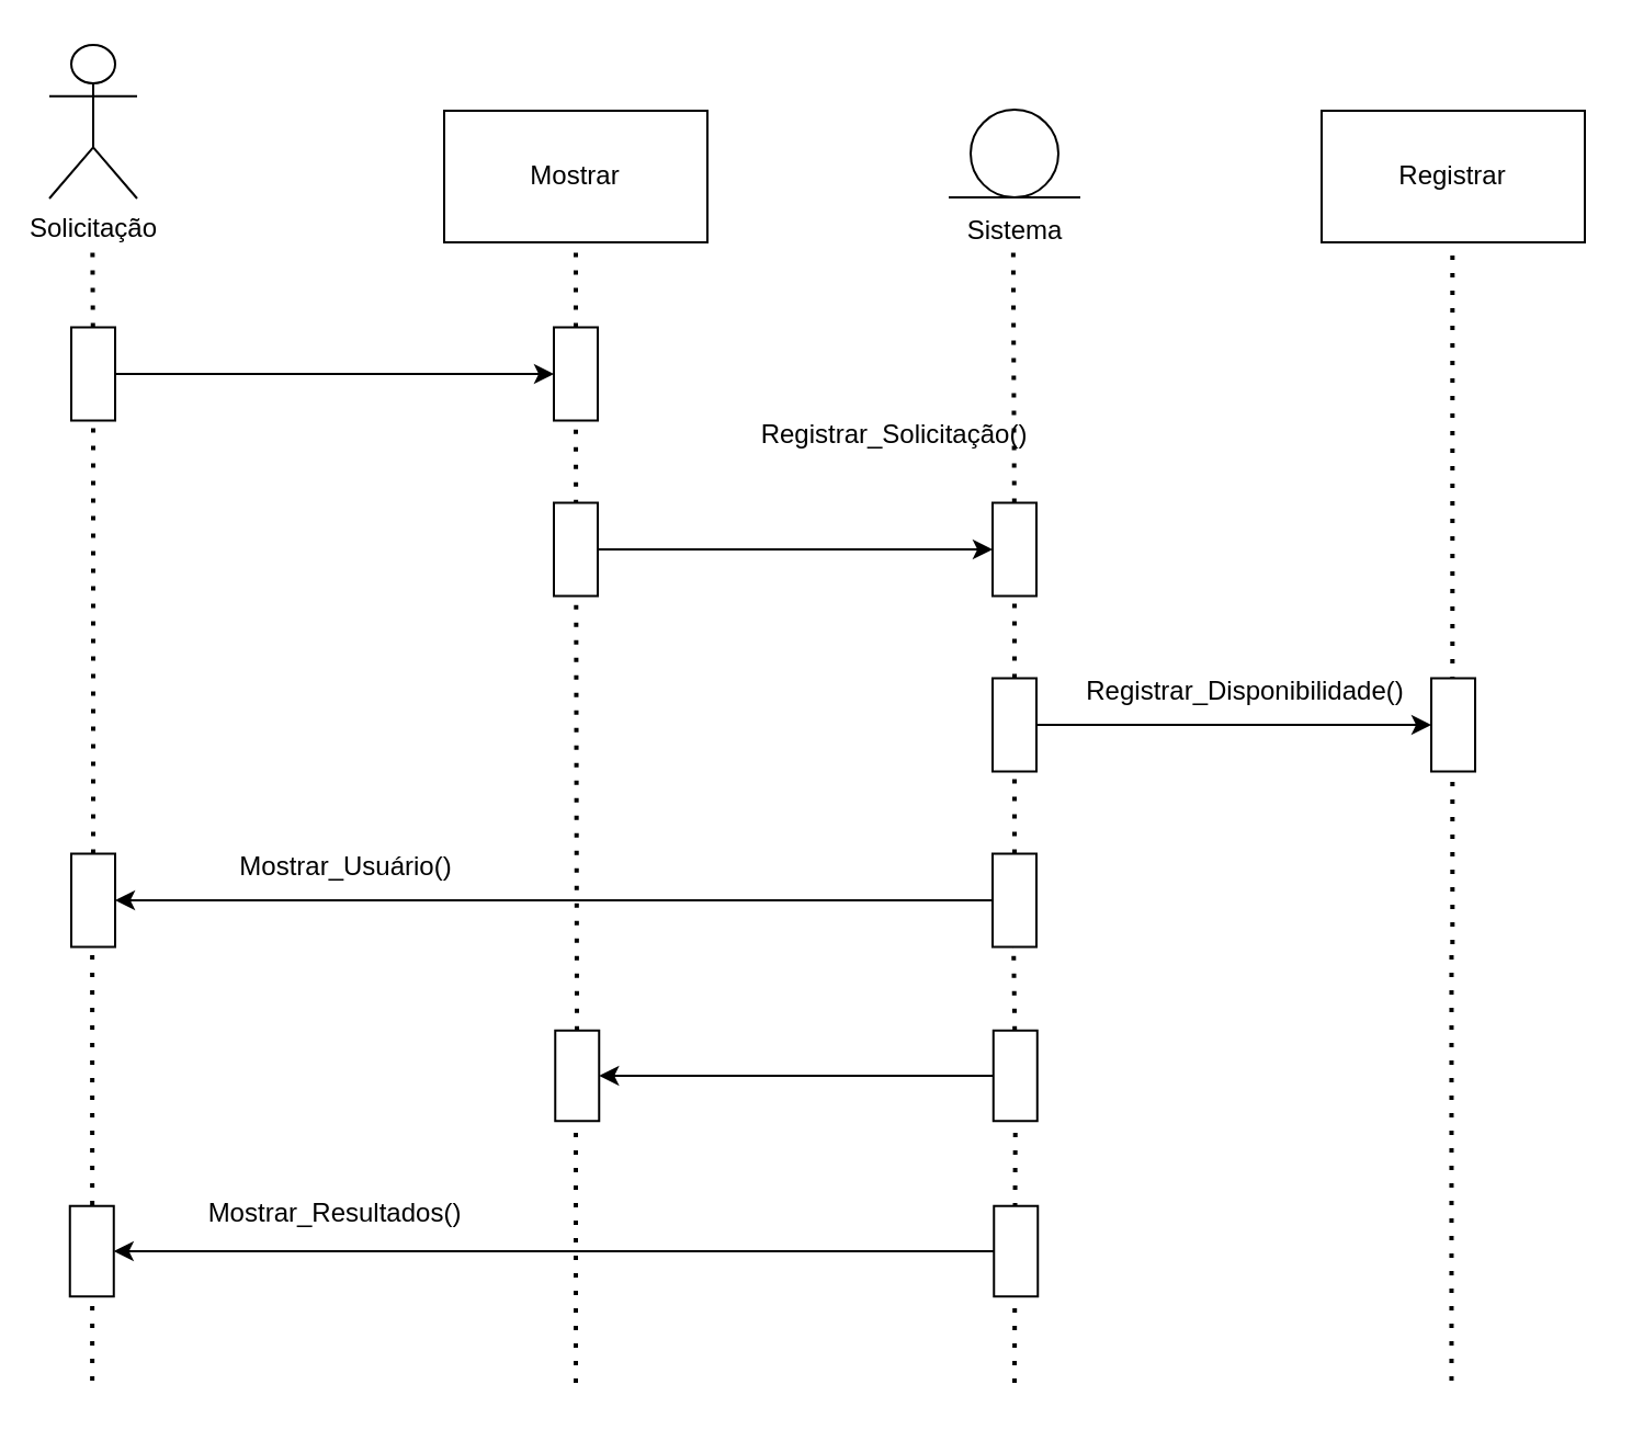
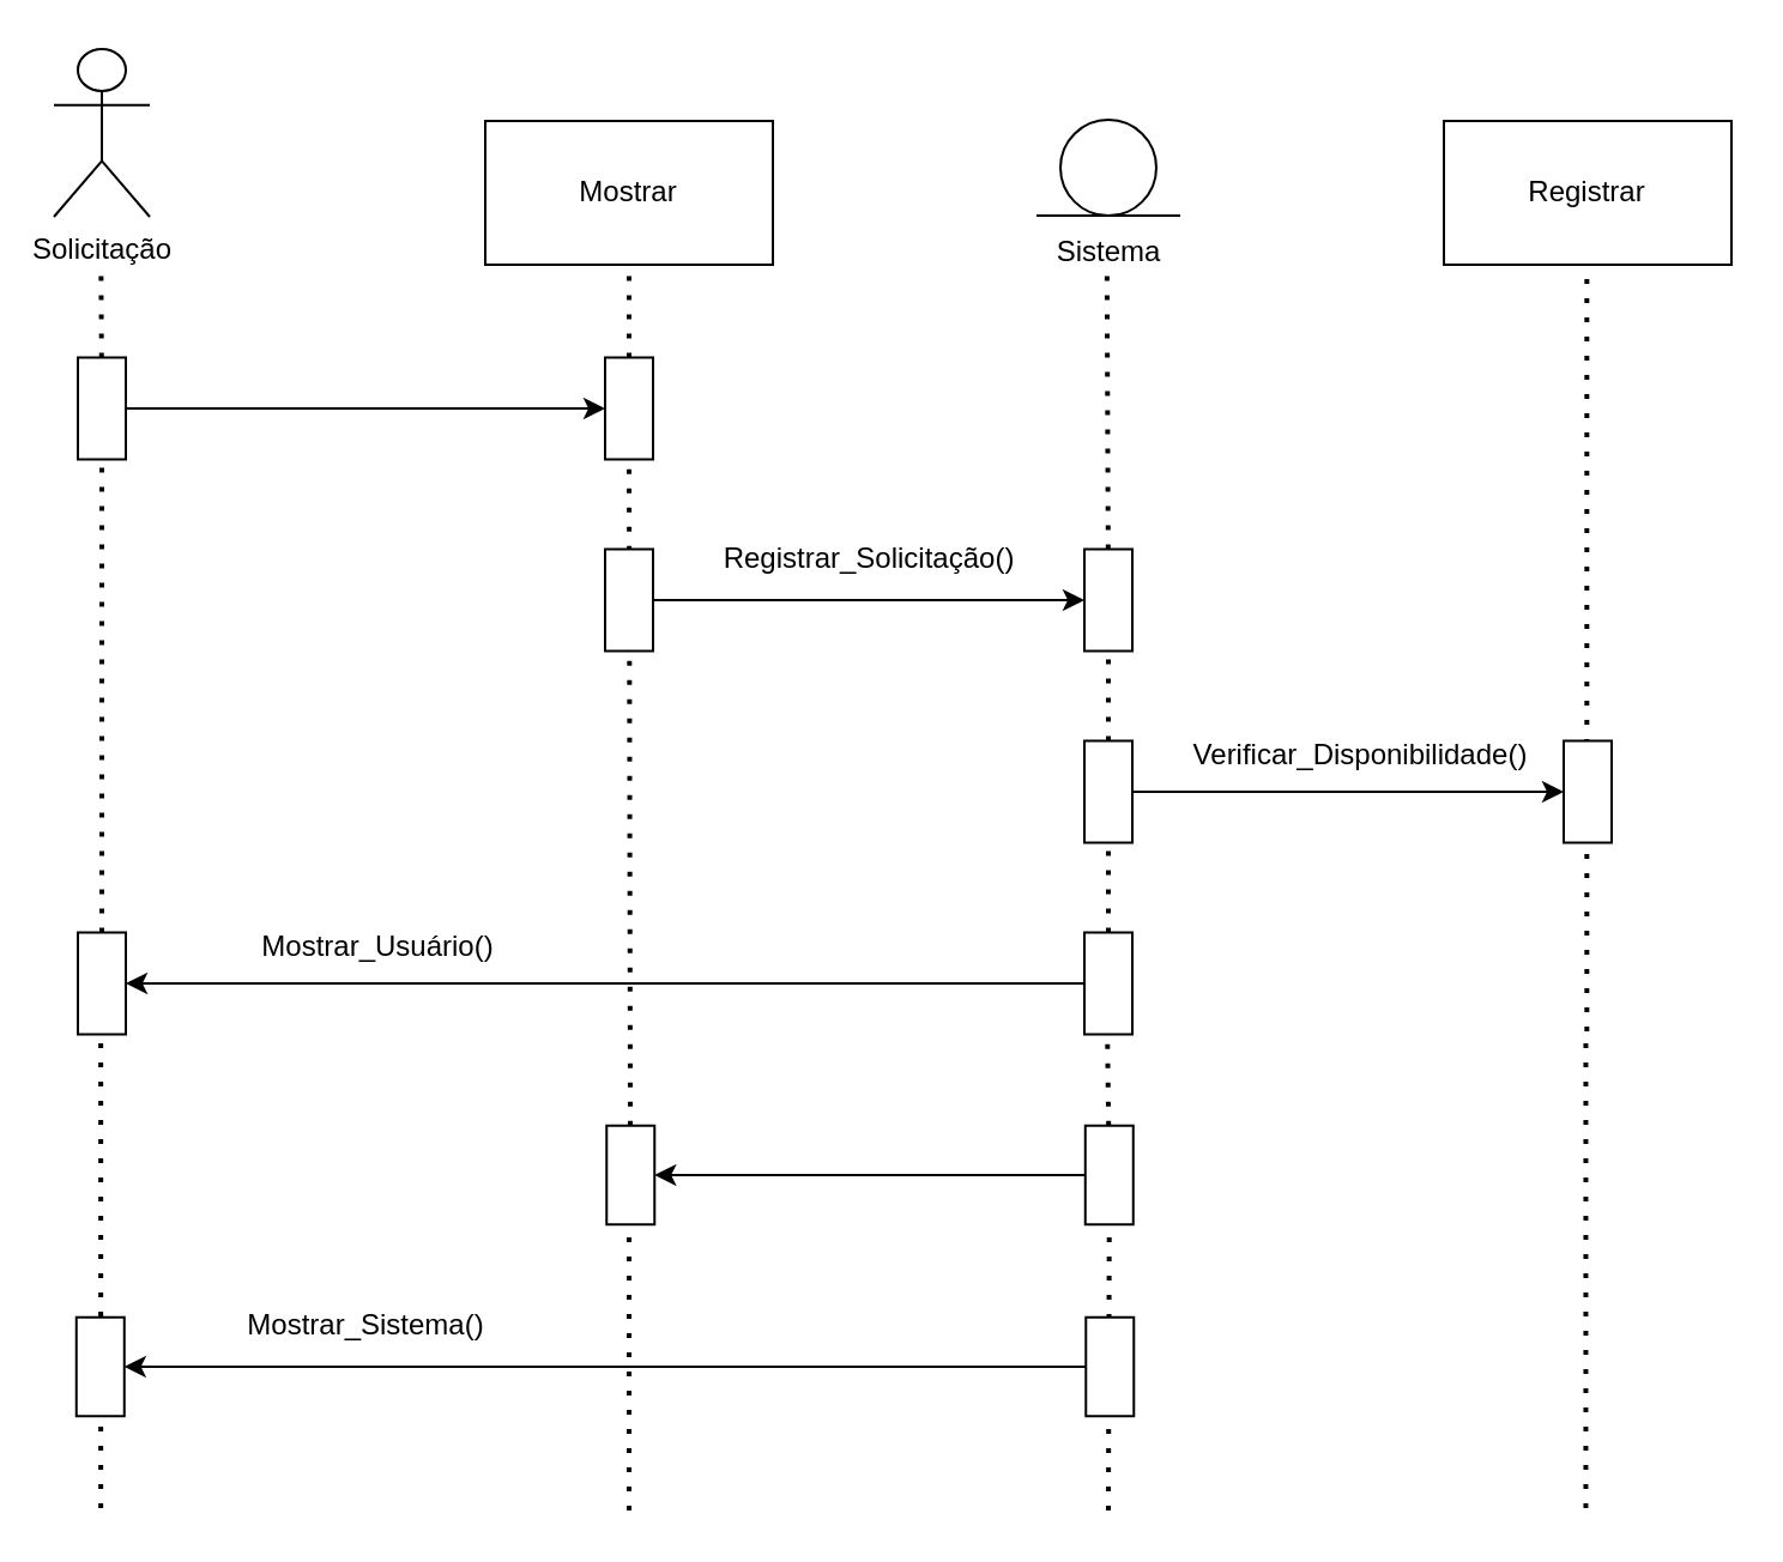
  <mxCell id="0" />
  <mxCell id="1" parent="0" />
  <mxCell id="2" value="Mostrar" style="rounded=0;whiteSpace=wrap;html=1;" vertex="1" parent="1"><mxGeometry x="202" y="50" width="120" height="60" as="geometry" /></mxCell>
  <mxCell id="3" value="Registrar" style="rounded=0;whiteSpace=wrap;html=1;" vertex="1" parent="1"><mxGeometry x="602" y="50" width="120" height="60" as="geometry" /></mxCell>
  <mxCell id="4" value="" style="endArrow=none;dashed=1;html=1;dashPattern=1 3;strokeWidth=2;rounded=0;entryX=0.5;entryY=1;entryDx=0;entryDy=0;" edge="1" parent="1" source="9" target="2"><mxGeometry width="50" height="50" relative="1" as="geometry"><mxPoint x="262" y="430" as="sourcePoint" /><mxPoint x="322" y="250" as="targetPoint" /></mxGeometry></mxCell>
  <mxCell id="5" value="Solicitação" style="shape=umlActor;verticalLabelPosition=bottom;verticalAlign=top;html=1;outlineConnect=0;" vertex="1" parent="1"><mxGeometry x="22" y="20" width="40" height="70" as="geometry" /></mxCell>
  <mxCell id="6" value="" style="endArrow=none;dashed=1;html=1;dashPattern=1 3;strokeWidth=2;rounded=0;entryX=0.5;entryY=1;entryDx=0;entryDy=0;" edge="1" parent="1" source="11"><mxGeometry width="50" height="50" relative="1" as="geometry"><mxPoint x="41.66" y="430" as="sourcePoint" /><mxPoint x="41.66" y="110" as="targetPoint" /></mxGeometry></mxCell>
  <mxCell id="7" value="" style="endArrow=none;dashed=1;html=1;dashPattern=1 3;strokeWidth=2;rounded=0;entryX=0.5;entryY=1;entryDx=0;entryDy=0;" edge="1" parent="1"><mxGeometry width="50" height="50" relative="1" as="geometry"><mxPoint x="661.66" y="430" as="sourcePoint" /><mxPoint x="661.66" y="110" as="targetPoint" /></mxGeometry></mxCell>
  <mxCell id="8" value="" style="endArrow=none;dashed=1;html=1;dashPattern=1 3;strokeWidth=2;rounded=0;entryX=1;entryY=0.5;entryDx=0;entryDy=0;" edge="1" parent="1" target="9"><mxGeometry width="50" height="50" relative="1" as="geometry"><mxPoint x="262.587" y="509.375" as="sourcePoint" /><mxPoint x="262" y="110" as="targetPoint" /></mxGeometry></mxCell>
  <mxCell id="9" value="" style="rounded=0;whiteSpace=wrap;html=1;rotation=90;" vertex="1" parent="1"><mxGeometry x="240.75" y="160" width="42.5" height="20" as="geometry" /></mxCell>
  <mxCell id="10" value="" style="endArrow=none;dashed=1;html=1;dashPattern=1 3;strokeWidth=2;rounded=0;entryX=1;entryY=0.5;entryDx=0;entryDy=0;" edge="1" parent="1" source="31" target="11"><mxGeometry width="50" height="50" relative="1" as="geometry"><mxPoint x="41.66" y="430" as="sourcePoint" /><mxPoint x="41.66" y="110" as="targetPoint" /></mxGeometry></mxCell>
  <mxCell id="11" value="" style="rounded=0;whiteSpace=wrap;html=1;rotation=90;" vertex="1" parent="1"><mxGeometry x="20.75" y="160" width="42.5" height="20" as="geometry" /></mxCell>
  <mxCell id="12" value="" style="endArrow=classic;html=1;rounded=0;exitX=0.5;exitY=0;exitDx=0;exitDy=0;entryX=0.5;entryY=1;entryDx=0;entryDy=0;" edge="1" parent="1" source="11" target="9"><mxGeometry width="50" height="50" relative="1" as="geometry"><mxPoint x="132" y="220" as="sourcePoint" /><mxPoint x="182" y="170" as="targetPoint" /></mxGeometry></mxCell>
  <mxCell id="13" style="edgeStyle=orthogonalEdgeStyle;rounded=0;orthogonalLoop=1;jettySize=auto;html=1;entryX=0.5;entryY=1;entryDx=0;entryDy=0;" edge="1" parent="1" source="14" target="25"><mxGeometry relative="1" as="geometry" /></mxCell>
  <mxCell id="14" value="" style="rounded=0;whiteSpace=wrap;html=1;rotation=90;" vertex="1" parent="1"><mxGeometry x="240.75" y="240" width="42.5" height="20" as="geometry" /></mxCell>
  <mxCell id="15" value="" style="ellipse;whiteSpace=wrap;html=1;aspect=fixed;" vertex="1" parent="1"><mxGeometry x="442" y="49.53" width="40" height="40" as="geometry" /></mxCell>
  <mxCell id="16" value="" style="endArrow=none;html=1;rounded=0;" edge="1" parent="1"><mxGeometry width="50" height="50" relative="1" as="geometry"><mxPoint x="432" y="89.53" as="sourcePoint" /><mxPoint x="492" y="89.53" as="targetPoint" /></mxGeometry></mxCell>
  <mxCell id="17" value="Sistema" style="text;html=1;align=center;verticalAlign=middle;resizable=0;points=[];autosize=1;strokeColor=none;fillColor=none;" vertex="1" parent="1"><mxGeometry x="427" y="89.53" width="70" height="30" as="geometry" /></mxCell>
  <mxCell id="18" value="" style="endArrow=none;dashed=1;html=1;dashPattern=1 3;strokeWidth=2;rounded=0;entryX=0.5;entryY=1;entryDx=0;entryDy=0;" edge="1" parent="1" source="25"><mxGeometry width="50" height="50" relative="1" as="geometry"><mxPoint x="461.41" y="430" as="sourcePoint" /><mxPoint x="461.41" y="110" as="targetPoint" /></mxGeometry></mxCell>
- <mxCell id="19" value="Registrar_Solicitação()" style="text;html=1;align=center;verticalAlign=middle;resizable=0;points=[];autosize=1;strokeColor=none;fillColor=none;" vertex="1" parent="1"><mxGeometry x="337" y="183" width="140" height="30" as="geometry" /></mxCell>
+ <mxCell id="19" value="Registrar_Solicitação()" style="text;html=1;align=center;verticalAlign=middle;resizable=0;points=[];autosize=1;strokeColor=none;fillColor=none;" vertex="1" parent="1"><mxGeometry x="292" y="218" width="140" height="30" as="geometry" /></mxCell>
  <mxCell id="20" value="" style="endArrow=none;dashed=1;html=1;dashPattern=1 3;strokeWidth=2;rounded=0;entryX=1;entryY=0.5;entryDx=0;entryDy=0;" edge="1" parent="1" source="29" target="22"><mxGeometry width="50" height="50" relative="1" as="geometry"><mxPoint x="461.41" y="430" as="sourcePoint" /><mxPoint x="461.41" y="110" as="targetPoint" /></mxGeometry></mxCell>
  <mxCell id="21" style="edgeStyle=orthogonalEdgeStyle;rounded=0;orthogonalLoop=1;jettySize=auto;html=1;entryX=0.5;entryY=1;entryDx=0;entryDy=0;" edge="1" parent="1" source="22" target="23"><mxGeometry relative="1" as="geometry" /></mxCell>
  <mxCell id="22" value="" style="rounded=0;whiteSpace=wrap;html=1;rotation=90;" vertex="1" parent="1"><mxGeometry x="440.75" y="320" width="42.5" height="20" as="geometry" /></mxCell>
  <mxCell id="23" value="" style="rounded=0;whiteSpace=wrap;html=1;rotation=90;" vertex="1" parent="1"><mxGeometry x="640.75" y="320" width="42.5" height="20" as="geometry" /></mxCell>
  <mxCell id="24" value="" style="endArrow=none;dashed=1;html=1;dashPattern=1 3;strokeWidth=2;rounded=0;entryX=1;entryY=0.5;entryDx=0;entryDy=0;" edge="1" parent="1" source="22" target="25"><mxGeometry width="50" height="50" relative="1" as="geometry"><mxPoint x="462" y="309" as="sourcePoint" /><mxPoint x="461.41" y="110" as="targetPoint" /></mxGeometry></mxCell>
  <mxCell id="25" value="" style="rounded=0;whiteSpace=wrap;html=1;rotation=90;" vertex="1" parent="1"><mxGeometry x="440.75" y="240" width="42.5" height="20" as="geometry" /></mxCell>
- <mxCell id="26" value="Registrar_Disponibilidade()" style="text;html=1;align=center;verticalAlign=middle;resizable=0;points=[];autosize=1;strokeColor=none;fillColor=none;" vertex="1" parent="1"><mxGeometry x="487" y="300" width="160" height="30" as="geometry" /></mxCell>
+ <mxCell id="26" value="Verificar_Disponibilidade()" style="text;html=1;align=center;verticalAlign=middle;resizable=0;points=[];autosize=1;strokeColor=none;fillColor=none;" vertex="1" parent="1"><mxGeometry x="487" y="300" width="160" height="30" as="geometry" /></mxCell>
  <mxCell id="27" value="" style="endArrow=none;dashed=1;html=1;dashPattern=1 3;strokeWidth=2;rounded=0;entryX=1;entryY=0.5;entryDx=0;entryDy=0;" edge="1" parent="1" target="29"><mxGeometry width="50" height="50" relative="1" as="geometry"><mxPoint x="461.41" y="430" as="sourcePoint" /><mxPoint x="462" y="351" as="targetPoint" /></mxGeometry></mxCell>
  <mxCell id="28" style="edgeStyle=orthogonalEdgeStyle;rounded=0;orthogonalLoop=1;jettySize=auto;html=1;entryX=0.5;entryY=0;entryDx=0;entryDy=0;" edge="1" parent="1" source="29" target="31"><mxGeometry relative="1" as="geometry"><mxPoint x="82" y="410" as="targetPoint" /></mxGeometry></mxCell>
  <mxCell id="29" value="" style="rounded=0;whiteSpace=wrap;html=1;rotation=90;" vertex="1" parent="1"><mxGeometry x="440.75" y="400" width="42.5" height="20" as="geometry" /></mxCell>
  <mxCell id="30" value="" style="endArrow=none;dashed=1;html=1;dashPattern=1 3;strokeWidth=2;rounded=0;entryX=1;entryY=0.5;entryDx=0;entryDy=0;" edge="1" parent="1" target="31"><mxGeometry width="50" height="50" relative="1" as="geometry"><mxPoint x="41.66" y="430" as="sourcePoint" /><mxPoint x="42" y="191" as="targetPoint" /></mxGeometry></mxCell>
  <mxCell id="31" value="" style="rounded=0;whiteSpace=wrap;html=1;rotation=90;" vertex="1" parent="1"><mxGeometry x="20.75" y="400" width="42.5" height="20" as="geometry" /></mxCell>
  <mxCell id="32" value="Mostrar_Usuário()" style="text;html=1;align=center;verticalAlign=middle;resizable=0;points=[];autosize=1;strokeColor=none;fillColor=none;" vertex="1" parent="1"><mxGeometry x="97" y="380" width="120" height="30" as="geometry" /></mxCell>
  <mxCell id="33" value="" style="endArrow=none;dashed=1;html=1;dashPattern=1 3;strokeWidth=2;rounded=0;entryX=1;entryY=0.5;entryDx=0;entryDy=0;" edge="1" parent="1"><mxGeometry width="50" height="50" relative="1" as="geometry"><mxPoint x="262" y="550" as="sourcePoint" /><mxPoint x="262.625" y="550.625" as="targetPoint" /></mxGeometry></mxCell>
  <mxCell id="34" value="" style="endArrow=none;dashed=1;html=1;dashPattern=1 3;strokeWidth=2;rounded=0;entryX=0.5;entryY=1;entryDx=0;entryDy=0;" edge="1" parent="1" source="37"><mxGeometry width="50" height="50" relative="1" as="geometry"><mxPoint x="462" y="630" as="sourcePoint" /><mxPoint x="461.57" y="430" as="targetPoint" /></mxGeometry></mxCell>
  <mxCell id="35" value="" style="endArrow=none;dashed=1;html=1;dashPattern=1 3;strokeWidth=2;rounded=0;entryX=1;entryY=0.5;entryDx=0;entryDy=0;" edge="1" parent="1" target="37"><mxGeometry width="50" height="50" relative="1" as="geometry"><mxPoint x="462" y="630" as="sourcePoint" /><mxPoint x="461.57" y="430" as="targetPoint" /></mxGeometry></mxCell>
  <mxCell id="36" style="edgeStyle=orthogonalEdgeStyle;rounded=0;orthogonalLoop=1;jettySize=auto;html=1;exitX=0.5;exitY=1;exitDx=0;exitDy=0;entryX=0.5;entryY=0;entryDx=0;entryDy=0;" edge="1" parent="1" source="37" target="40"><mxGeometry relative="1" as="geometry" /></mxCell>
  <mxCell id="37" value="" style="rounded=0;whiteSpace=wrap;html=1;rotation=90;" vertex="1" parent="1"><mxGeometry x="441.75" y="480" width="41.25" height="20" as="geometry" /></mxCell>
  <mxCell id="38" value="" style="endArrow=none;dashed=1;html=1;dashPattern=1 3;strokeWidth=2;rounded=0;entryX=1;entryY=0.5;entryDx=0;entryDy=0;" edge="1" parent="1"><mxGeometry width="50" height="50" relative="1" as="geometry"><mxPoint x="41.57" y="629" as="sourcePoint" /><mxPoint x="41.57" y="431" as="targetPoint" /></mxGeometry></mxCell>
  <mxCell id="39" value="" style="endArrow=none;dashed=1;html=1;dashPattern=1 3;strokeWidth=2;rounded=0;entryX=1;entryY=0.5;entryDx=0;entryDy=0;" edge="1" parent="1"><mxGeometry width="50" height="50" relative="1" as="geometry"><mxPoint x="661.23" y="629" as="sourcePoint" /><mxPoint x="661.23" y="431" as="targetPoint" /></mxGeometry></mxCell>
  <mxCell id="40" value="" style="rounded=0;whiteSpace=wrap;html=1;rotation=90;" vertex="1" parent="1"><mxGeometry x="242" y="480" width="41.25" height="20" as="geometry" /></mxCell>
  <mxCell id="41" style="edgeStyle=orthogonalEdgeStyle;rounded=0;orthogonalLoop=1;jettySize=auto;html=1;entryX=0.5;entryY=0;entryDx=0;entryDy=0;" edge="1" parent="1" source="42" target="43"><mxGeometry relative="1" as="geometry" /></mxCell>
  <mxCell id="42" value="" style="rounded=0;whiteSpace=wrap;html=1;rotation=90;" vertex="1" parent="1"><mxGeometry x="442" y="560" width="41.25" height="20" as="geometry" /></mxCell>
  <mxCell id="43" value="" style="rounded=0;whiteSpace=wrap;html=1;rotation=90;" vertex="1" parent="1"><mxGeometry x="20.75" y="560" width="41.25" height="20" as="geometry" /></mxCell>
- <mxCell id="44" value="Mostrar_Resultados()" style="text;html=1;align=center;verticalAlign=middle;resizable=0;points=[];autosize=1;strokeColor=none;fillColor=none;" vertex="1" parent="1"><mxGeometry x="82" y="538" width="140" height="30" as="geometry" /></mxCell>
+ <mxCell id="44" value="Mostrar_Sistema()" style="text;html=1;align=center;verticalAlign=middle;resizable=0;points=[];autosize=1;strokeColor=none;fillColor=none;" vertex="1" parent="1"><mxGeometry x="82" y="538" width="140" height="30" as="geometry" /></mxCell>
  <mxCell id="45" value="" style="endArrow=none;dashed=1;html=1;dashPattern=1 3;strokeWidth=2;rounded=0;entryX=1;entryY=0.5;entryDx=0;entryDy=0;" edge="1" parent="1"><mxGeometry width="50" height="50" relative="1" as="geometry"><mxPoint x="262" y="630" as="sourcePoint" /><mxPoint x="262" y="510" as="targetPoint" /></mxGeometry></mxCell>
